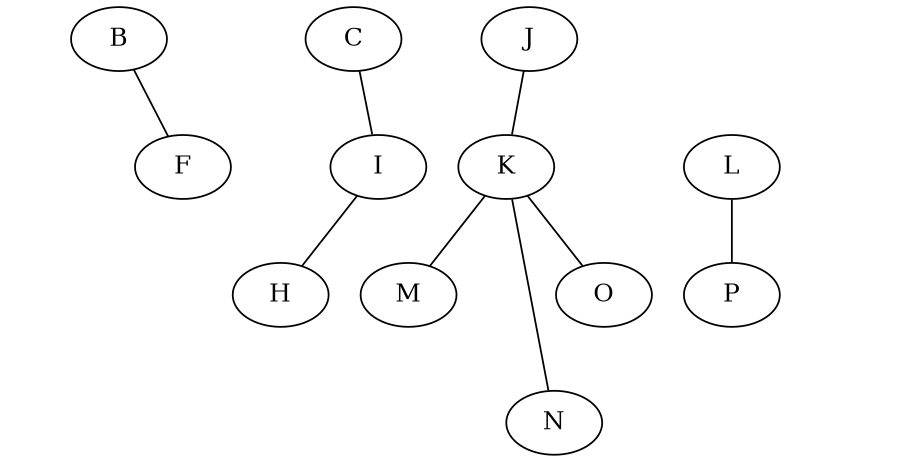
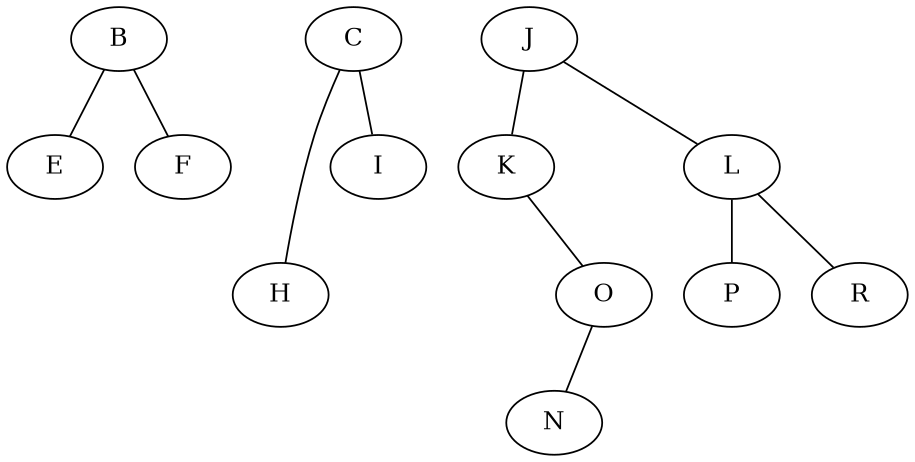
  strict graph {
    B
+   E
    F
    C
    H
    I
    J
    K
    L
-   M
    N
    O
    P
+   R
+   B -- E
    B -- F
-   I -- H
+   C -- H
    C -- I
    J -- K
-   K -- M
-   K -- N
+   J -- L
+   O -- N
    K -- O
    L -- P
+   L -- R
  }
